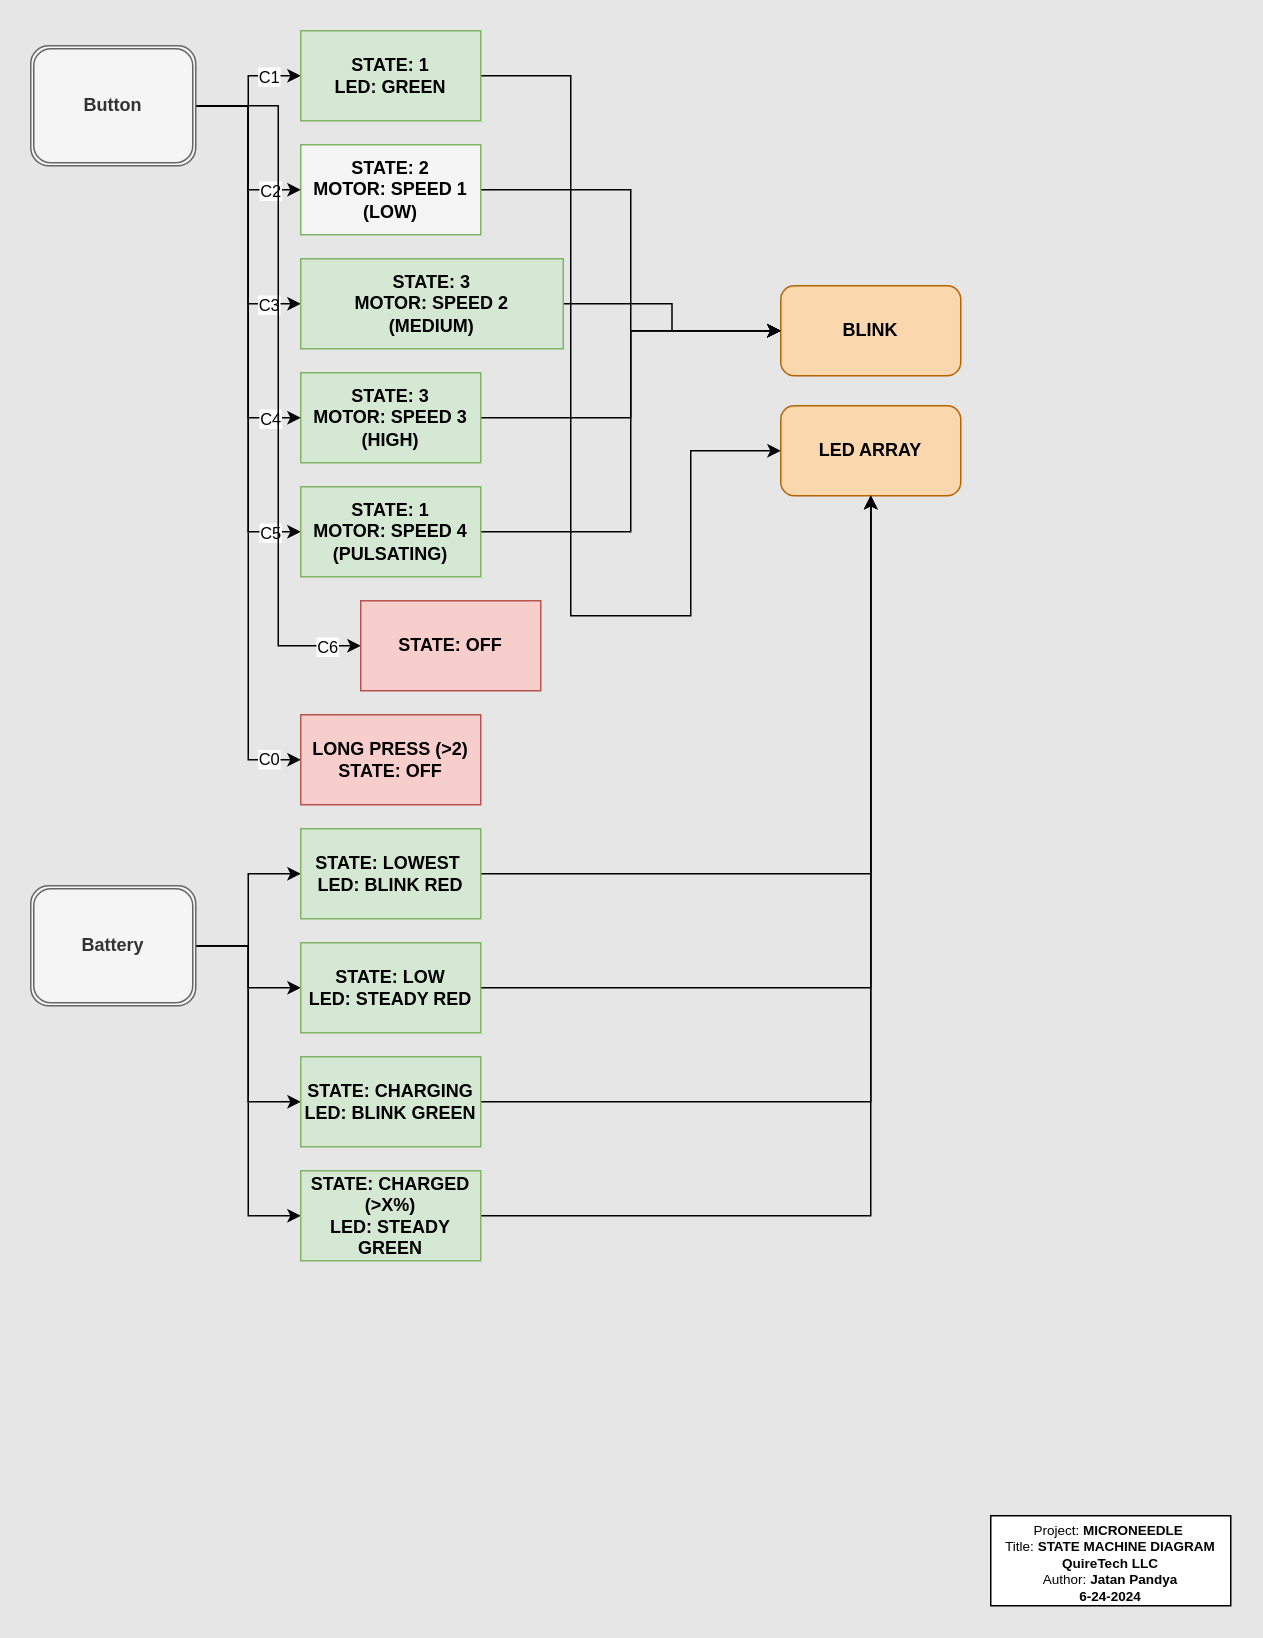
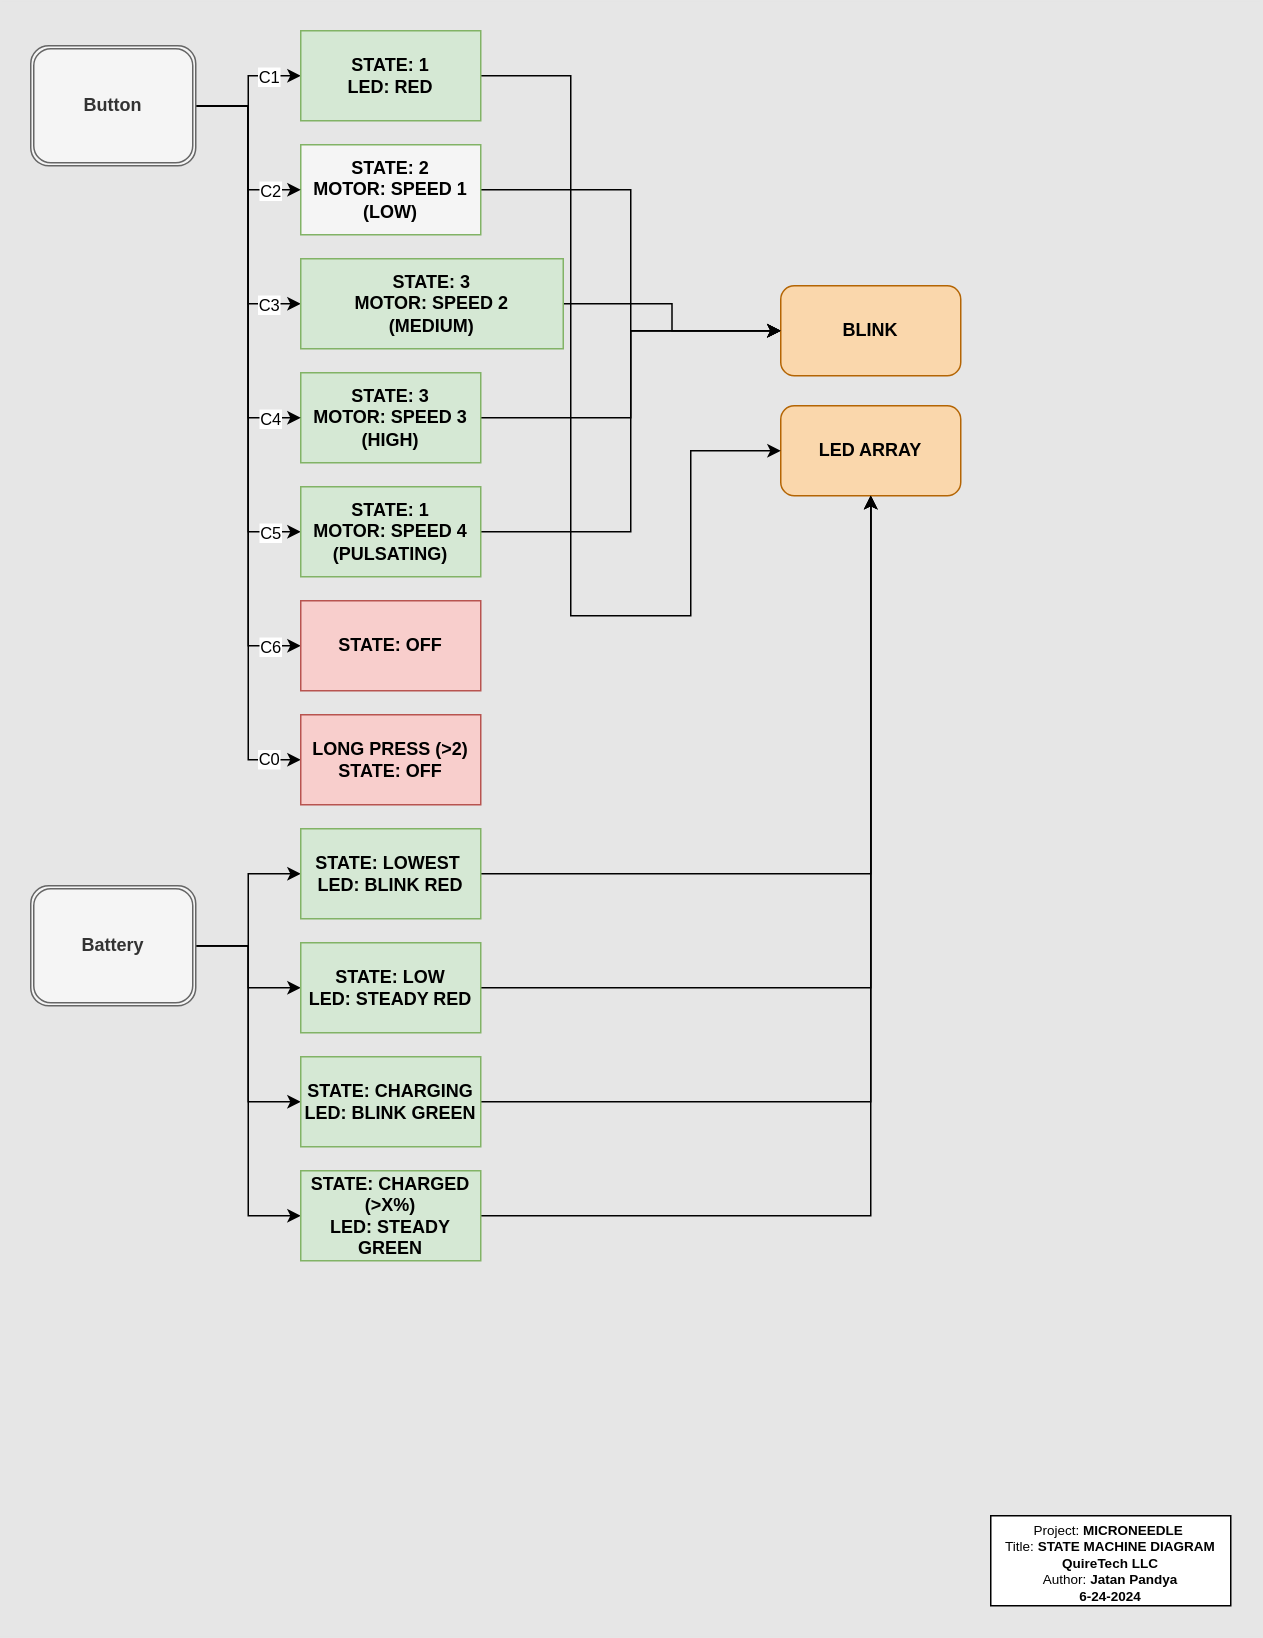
  <mxCell id="0" />
  <mxCell id="1" parent="0" />
  <mxCell id="2" style="edgeStyle=orthogonalEdgeStyle;rounded=0;orthogonalLoop=1;jettySize=auto;html=1;entryX=0;entryY=0.5;entryDx=0;entryDy=0;" parent="1" source="3" target="21" edge="1"><mxGeometry relative="1" as="geometry" /></mxCell>
  <mxCell id="3" value="&lt;b&gt;STATE: 3&lt;br&gt;MOTOR: SPEED 3&lt;br&gt;(HIGH)&lt;/b&gt;" style="rounded=0;whiteSpace=wrap;html=1;fillColor=#d5e8d4;strokeColor=#82b366;" parent="1" vertex="1"><mxGeometry x="200" y="248" width="120" height="60" as="geometry" /></mxCell>
  <mxCell id="4" style="edgeStyle=orthogonalEdgeStyle;rounded=0;orthogonalLoop=1;jettySize=auto;html=1;entryX=0;entryY=0.5;entryDx=0;entryDy=0;" parent="1" source="5" target="21" edge="1"><mxGeometry relative="1" as="geometry" /></mxCell>
  <mxCell id="5" value="&lt;b&gt;STATE: 2&lt;/b&gt;&lt;div&gt;&lt;b&gt;MOTOR: SPEED 1 (LOW)&lt;/b&gt;&lt;/div&gt;" style="rounded=0;whiteSpace=wrap;html=1;fillColor=#f5f5f5;strokeColor=#82b366;" parent="1" vertex="1"><mxGeometry x="200" y="96" width="120" height="60" as="geometry" /></mxCell>
  <mxCell id="6" style="edgeStyle=orthogonalEdgeStyle;rounded=0;orthogonalLoop=1;jettySize=auto;html=1;entryX=0;entryY=0.5;entryDx=0;entryDy=0;" parent="1" source="20" target="24" edge="1"><mxGeometry relative="1" as="geometry" /></mxCell>
  <mxCell id="7" value="C1" style="edgeLabel;html=1;align=center;verticalAlign=middle;resizable=0;points=[];" parent="6" vertex="1" connectable="0"><mxGeometry x="0.52" relative="1" as="geometry"><mxPoint as="offset" /></mxGeometry></mxCell>
  <mxCell id="8" style="edgeStyle=orthogonalEdgeStyle;rounded=0;orthogonalLoop=1;jettySize=auto;html=1;entryX=0;entryY=0.5;entryDx=0;entryDy=0;" parent="1" source="20" target="5" edge="1"><mxGeometry relative="1" as="geometry" /></mxCell>
  <mxCell id="9" value="C2" style="edgeLabel;html=1;align=center;verticalAlign=middle;resizable=0;points=[];" parent="8" vertex="1" connectable="0"><mxGeometry x="0.66" relative="1" as="geometry"><mxPoint as="offset" /></mxGeometry></mxCell>
  <mxCell id="10" style="edgeStyle=orthogonalEdgeStyle;rounded=0;orthogonalLoop=1;jettySize=auto;html=1;entryX=0;entryY=0.5;entryDx=0;entryDy=0;" parent="1" source="20" target="26" edge="1"><mxGeometry relative="1" as="geometry" /></mxCell>
  <mxCell id="11" value="C3" style="edgeLabel;html=1;align=center;verticalAlign=middle;resizable=0;points=[];" parent="10" vertex="1" connectable="0"><mxGeometry x="0.781" relative="1" as="geometry"><mxPoint as="offset" /></mxGeometry></mxCell>
  <mxCell id="12" style="edgeStyle=orthogonalEdgeStyle;rounded=0;orthogonalLoop=1;jettySize=auto;html=1;entryX=0;entryY=0.5;entryDx=0;entryDy=0;" parent="1" source="20" target="3" edge="1"><mxGeometry relative="1" as="geometry" /></mxCell>
  <mxCell id="13" value="C4" style="edgeLabel;html=1;align=center;verticalAlign=middle;resizable=0;points=[];" parent="12" vertex="1" connectable="0"><mxGeometry x="0.851" relative="1" as="geometry"><mxPoint as="offset" /></mxGeometry></mxCell>
  <mxCell id="14" style="edgeStyle=orthogonalEdgeStyle;rounded=0;orthogonalLoop=1;jettySize=auto;html=1;entryX=0;entryY=0.5;entryDx=0;entryDy=0;" parent="1" source="20" target="28" edge="1"><mxGeometry relative="1" as="geometry" /></mxCell>
  <mxCell id="15" value="C5" style="edgeLabel;html=1;align=center;verticalAlign=middle;resizable=0;points=[];" parent="14" vertex="1" connectable="0"><mxGeometry x="0.879" relative="1" as="geometry"><mxPoint as="offset" /></mxGeometry></mxCell>
  <mxCell id="16" style="edgeStyle=orthogonalEdgeStyle;rounded=0;orthogonalLoop=1;jettySize=auto;html=1;entryX=0;entryY=0.5;entryDx=0;entryDy=0;" parent="1" source="20" target="29" edge="1"><mxGeometry relative="1" as="geometry" /></mxCell>
  <mxCell id="17" value="C6" style="edgeLabel;html=1;align=center;verticalAlign=middle;resizable=0;points=[];" parent="16" vertex="1" connectable="0"><mxGeometry x="0.902" relative="1" as="geometry"><mxPoint as="offset" /></mxGeometry></mxCell>
  <mxCell id="18" style="edgeStyle=orthogonalEdgeStyle;rounded=0;orthogonalLoop=1;jettySize=auto;html=1;entryX=0;entryY=0.5;entryDx=0;entryDy=0;" parent="1" source="20" target="30" edge="1"><mxGeometry relative="1" as="geometry" /></mxCell>
  <mxCell id="19" value="C0" style="edgeLabel;html=1;align=center;verticalAlign=middle;resizable=0;points=[];" parent="18" vertex="1" connectable="0"><mxGeometry x="0.915" y="1" relative="1" as="geometry"><mxPoint as="offset" /></mxGeometry></mxCell>
  <mxCell id="20" value="&lt;b&gt;Button&lt;/b&gt;" style="shape=ext;double=1;rounded=1;whiteSpace=wrap;html=1;fillColor=#f5f5f5;strokeColor=#666666;fontColor=#333333;" parent="1" vertex="1"><mxGeometry x="20" y="30" width="110" height="80" as="geometry" /></mxCell>
  <mxCell id="21" value="&lt;b&gt;BLINK&lt;/b&gt;" style="rounded=1;whiteSpace=wrap;html=1;fillColor=#fad7ac;strokeColor=#b46504;" parent="1" vertex="1"><mxGeometry x="520" y="190" width="120" height="60" as="geometry" /></mxCell>
  <mxCell id="22" value="&lt;b&gt;LED ARRAY&lt;/b&gt;" style="rounded=1;whiteSpace=wrap;html=1;fillColor=#fad7ac;strokeColor=#b46504;" parent="1" vertex="1"><mxGeometry x="520" y="270" width="120" height="60" as="geometry" /></mxCell>
  <mxCell id="23" style="edgeStyle=orthogonalEdgeStyle;rounded=0;orthogonalLoop=1;jettySize=auto;html=1;entryX=0;entryY=0.5;entryDx=0;entryDy=0;" parent="1" source="24" target="22" edge="1"><mxGeometry relative="1" as="geometry"><Array as="points"><mxPoint x="380" y="50" /><mxPoint x="380" y="410" /><mxPoint x="460" y="410" /><mxPoint x="460" y="300" /></Array></mxGeometry></mxCell>
- <mxCell id="24" value="&lt;b&gt;STATE: 1&lt;br&gt;LED: GREEN&lt;/b&gt;" style="rounded=0;whiteSpace=wrap;html=1;fillColor=#d5e8d4;strokeColor=#82b366;" parent="1" vertex="1"><mxGeometry x="200" y="20" width="120" height="60" as="geometry" /></mxCell>
+ <mxCell id="24" value="&lt;b&gt;STATE: 1&lt;br&gt;LED: RED&lt;/b&gt;" style="rounded=0;whiteSpace=wrap;html=1;fillColor=#d5e8d4;strokeColor=#82b366;" parent="1" vertex="1"><mxGeometry x="200" y="20" width="120" height="60" as="geometry" /></mxCell>
  <mxCell id="25" style="edgeStyle=orthogonalEdgeStyle;rounded=0;orthogonalLoop=1;jettySize=auto;html=1;entryX=0;entryY=0.5;entryDx=0;entryDy=0;" parent="1" source="26" target="21" edge="1"><mxGeometry relative="1" as="geometry" /></mxCell>
  <mxCell id="26" value="&lt;b&gt;STATE: 3&lt;br&gt;MOTOR: SPEED 2&lt;br&gt;(MEDIUM)&lt;/b&gt;" style="rounded=0;whiteSpace=wrap;html=1;fillColor=#d5e8d4;strokeColor=#82b366;" parent="1" vertex="1"><mxGeometry x="200" y="172" width="175" height="60" as="geometry" /></mxCell>
  <mxCell id="27" style="edgeStyle=orthogonalEdgeStyle;rounded=0;orthogonalLoop=1;jettySize=auto;html=1;entryX=0;entryY=0.5;entryDx=0;entryDy=0;" parent="1" source="28" target="21" edge="1"><mxGeometry relative="1" as="geometry" /></mxCell>
  <mxCell id="28" value="&lt;b&gt;STATE: 1&lt;br&gt;MOTOR: SPEED 4&lt;br&gt;(PULSATING)&lt;/b&gt;" style="rounded=0;whiteSpace=wrap;html=1;fillColor=#d5e8d4;strokeColor=#82b366;" parent="1" vertex="1"><mxGeometry x="200" y="324" width="120" height="60" as="geometry" /></mxCell>
- <mxCell id="29" value="&lt;b&gt;STATE: OFF&lt;/b&gt;" style="rounded=0;whiteSpace=wrap;html=1;fillColor=#f8cecc;strokeColor=#b85450;" parent="1" vertex="1"><mxGeometry x="240" y="400" width="120" height="60" as="geometry" /></mxCell>
+ <mxCell id="29" value="&lt;b&gt;STATE: OFF&lt;/b&gt;" style="rounded=0;whiteSpace=wrap;html=1;fillColor=#f8cecc;strokeColor=#b85450;" parent="1" vertex="1"><mxGeometry x="200" y="400" width="120" height="60" as="geometry" /></mxCell>
  <mxCell id="30" value="&lt;b&gt;LONG PRESS (&amp;gt;2)&lt;br&gt;STATE: OFF&lt;/b&gt;" style="rounded=0;whiteSpace=wrap;html=1;fillColor=#f8cecc;strokeColor=#b85450;" parent="1" vertex="1"><mxGeometry x="200" y="476" width="120" height="60" as="geometry" /></mxCell>
  <mxCell id="31" style="edgeStyle=orthogonalEdgeStyle;rounded=0;orthogonalLoop=1;jettySize=auto;html=1;entryX=0;entryY=0.5;entryDx=0;entryDy=0;" parent="1" source="35" target="37" edge="1"><mxGeometry relative="1" as="geometry" /></mxCell>
  <mxCell id="32" style="edgeStyle=orthogonalEdgeStyle;rounded=0;orthogonalLoop=1;jettySize=auto;html=1;entryX=0;entryY=0.5;entryDx=0;entryDy=0;" parent="1" source="35" target="39" edge="1"><mxGeometry relative="1" as="geometry" /></mxCell>
  <mxCell id="33" style="edgeStyle=orthogonalEdgeStyle;rounded=0;orthogonalLoop=1;jettySize=auto;html=1;entryX=0;entryY=0.5;entryDx=0;entryDy=0;" parent="1" source="35" target="41" edge="1"><mxGeometry relative="1" as="geometry" /></mxCell>
  <mxCell id="34" style="edgeStyle=orthogonalEdgeStyle;rounded=0;orthogonalLoop=1;jettySize=auto;html=1;entryX=0;entryY=0.5;entryDx=0;entryDy=0;" parent="1" source="35" target="43" edge="1"><mxGeometry relative="1" as="geometry" /></mxCell>
  <mxCell id="35" value="&lt;b&gt;Battery&lt;/b&gt;" style="shape=ext;double=1;rounded=1;whiteSpace=wrap;html=1;fillColor=#f5f5f5;fontColor=#333333;strokeColor=#666666;" parent="1" vertex="1"><mxGeometry x="20" y="590" width="110" height="80" as="geometry" /></mxCell>
  <mxCell id="36" style="edgeStyle=orthogonalEdgeStyle;rounded=0;orthogonalLoop=1;jettySize=auto;html=1;entryX=0.5;entryY=1;entryDx=0;entryDy=0;" parent="1" source="37" target="22" edge="1"><mxGeometry relative="1" as="geometry" /></mxCell>
  <mxCell id="37" value="&lt;b style=&quot;&quot;&gt;&lt;font style=&quot;font-size: 12px;&quot;&gt;STATE: LOWEST&amp;nbsp;&lt;/font&gt;&lt;/b&gt;&lt;div&gt;&lt;b style=&quot;background-color: initial;&quot;&gt;LED: BLINK RED&lt;/b&gt;&lt;/div&gt;" style="rounded=0;whiteSpace=wrap;html=1;fillColor=#d5e8d4;strokeColor=#82b366;" parent="1" vertex="1"><mxGeometry x="200" y="552" width="120" height="60" as="geometry" /></mxCell>
  <mxCell id="38" style="edgeStyle=orthogonalEdgeStyle;rounded=0;orthogonalLoop=1;jettySize=auto;html=1;entryX=0.5;entryY=1;entryDx=0;entryDy=0;" parent="1" source="39" target="22" edge="1"><mxGeometry relative="1" as="geometry" /></mxCell>
  <mxCell id="39" value="&lt;b&gt;STATE: LOW&lt;/b&gt;&lt;div&gt;&lt;b style=&quot;background-color: initial;&quot;&gt;LED: STEADY RED&lt;/b&gt;&lt;/div&gt;" style="rounded=0;whiteSpace=wrap;html=1;fillColor=#d5e8d4;strokeColor=#82b366;" parent="1" vertex="1"><mxGeometry x="200" y="628" width="120" height="60" as="geometry" /></mxCell>
  <mxCell id="40" style="edgeStyle=orthogonalEdgeStyle;rounded=0;orthogonalLoop=1;jettySize=auto;html=1;entryX=0.5;entryY=1;entryDx=0;entryDy=0;" parent="1" source="41" target="22" edge="1"><mxGeometry relative="1" as="geometry" /></mxCell>
  <mxCell id="41" value="&lt;b&gt;STATE: CHARGING&lt;/b&gt;&lt;div&gt;&lt;b style=&quot;background-color: initial;&quot;&gt;LED: BLINK GREEN&lt;/b&gt;&lt;/div&gt;" style="rounded=0;whiteSpace=wrap;html=1;fillColor=#d5e8d4;strokeColor=#82b366;" parent="1" vertex="1"><mxGeometry x="200" y="704" width="120" height="60" as="geometry" /></mxCell>
  <mxCell id="42" style="edgeStyle=orthogonalEdgeStyle;rounded=0;orthogonalLoop=1;jettySize=auto;html=1;entryX=0.5;entryY=1;entryDx=0;entryDy=0;" parent="1" source="43" target="22" edge="1"><mxGeometry relative="1" as="geometry" /></mxCell>
  <mxCell id="43" value="&lt;b&gt;STATE: CHARGED (&amp;gt;X%)&lt;/b&gt;&lt;div&gt;&lt;b style=&quot;background-color: initial;&quot;&gt;LED: STEADY GREEN&lt;/b&gt;&lt;/div&gt;" style="rounded=0;whiteSpace=wrap;html=1;fillColor=#d5e8d4;strokeColor=#82b366;" parent="1" vertex="1"><mxGeometry x="200" y="780" width="120" height="60" as="geometry" /></mxCell>
  <mxCell id="44" value="&lt;font style=&quot;font-size: 9px;&quot;&gt;Project: &lt;b&gt;MICRONEEDLE&amp;nbsp;&lt;/b&gt;&lt;/font&gt;&lt;div style=&quot;font-size: 9px;&quot;&gt;&lt;font style=&quot;font-size: 9px;&quot;&gt;Title: &lt;b&gt;STATE MACHINE DIAGRAM&lt;/b&gt;&lt;br&gt;&lt;b&gt;QuireTech LLC&lt;/b&gt;&lt;br&gt;Author: &lt;b&gt;Jatan Pandya&lt;/b&gt;&lt;/font&gt;&lt;/div&gt;&lt;div style=&quot;font-size: 9px;&quot;&gt;&lt;b&gt;&lt;font style=&quot;font-size: 9px;&quot;&gt;6-24-2024&lt;/font&gt;&lt;/b&gt;&lt;/div&gt;" style="rounded=0;whiteSpace=wrap;html=1;" parent="1" vertex="1"><mxGeometry x="660" y="1010" width="160" height="60" as="geometry" /></mxCell>
